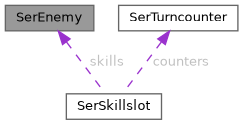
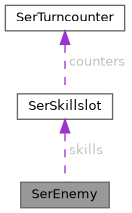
  digraph {
    node [color=gray40 fillcolor=white fontname=Helvetica fontsize=10 shape=box style=filled]
    edge [color=darkorchid3 dir=back fontcolor=grey fontname=Helvetica fontsize=10 labelfontname=Helvetica labelfontsize=10 style=dashed]
    n1 [fillcolor=grey60 fontcolor=black height=0.2 label=SerEnemy width=0.4]
    n2 [height=0.2 label=SerSkillslot width=0.4]
    n3 [height=0.2 label=SerTurncounter width=0.4]
-   n1 -> n2 [label=" skills"]
+   n2 -> n1 [label=" skills"]
    n3 -> n2 [label=" counters"]
  }
